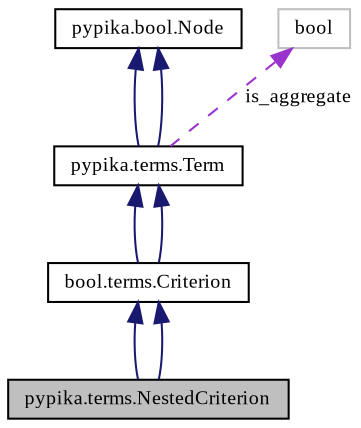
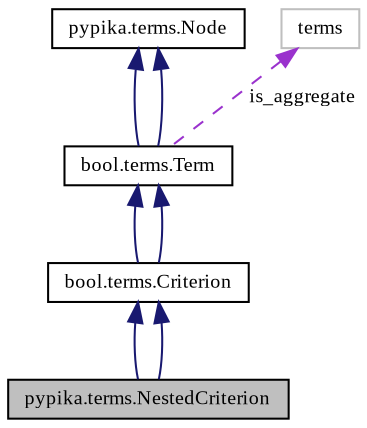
  digraph {
    fontname="Liberation Serif"
    node [color=black fillcolor=white fontname="Liberation Serif" fontsize=10 shape=record style=filled]
    edge [color=midnightblue dir=back fontname="Liberation Serif" fontsize=10 labelfontname=Helvetica labelfontsize=10 style=solid]
    n1 [fillcolor=grey75 fontcolor=black height=0.2 label="pypika.terms.NestedCriterion" width=0.4]
    n2 [height=0.2 label="bool.terms.Criterion" width=0.4]
-   n3 [height=0.2 label="pypika.terms.Term" width=0.4]
-   n4 [height=0.2 label="pypika.bool.Node" width=0.4]
-   n5 [color=grey75 height=0.2 label=bool width=0.4]
+   n3 [height=0.2 label="bool.terms.Term" width=0.4]
+   n4 [height=0.2 label="pypika.terms.Node" width=0.4]
+   n5 [color=grey75 height=0.2 label=terms width=0.4]
    n2 -> n1
    n2 -> n1
    n3 -> n2
    n3 -> n2
    n4 -> n3
    n4 -> n3
    n5 -> n3 [color=darkorchid3 label=" is_aggregate" style=dashed]
  }
